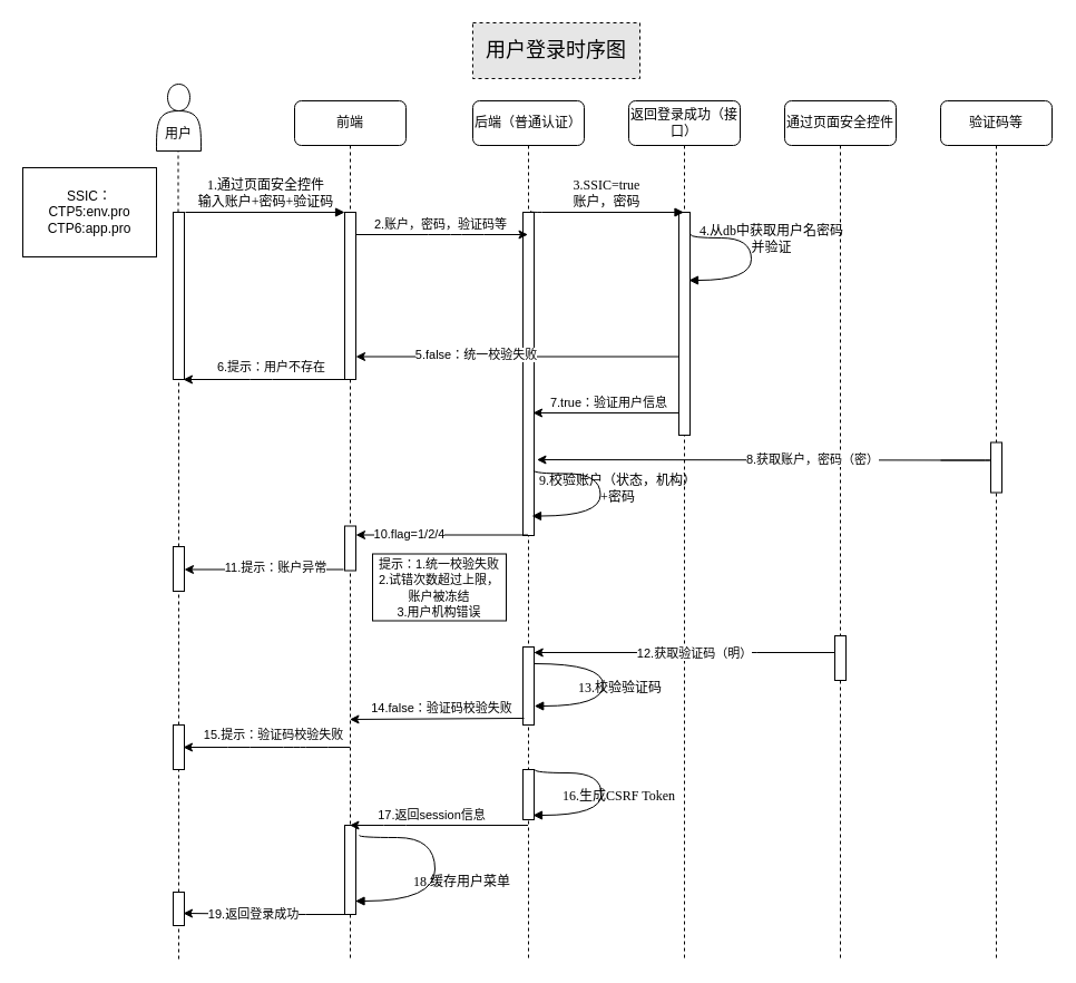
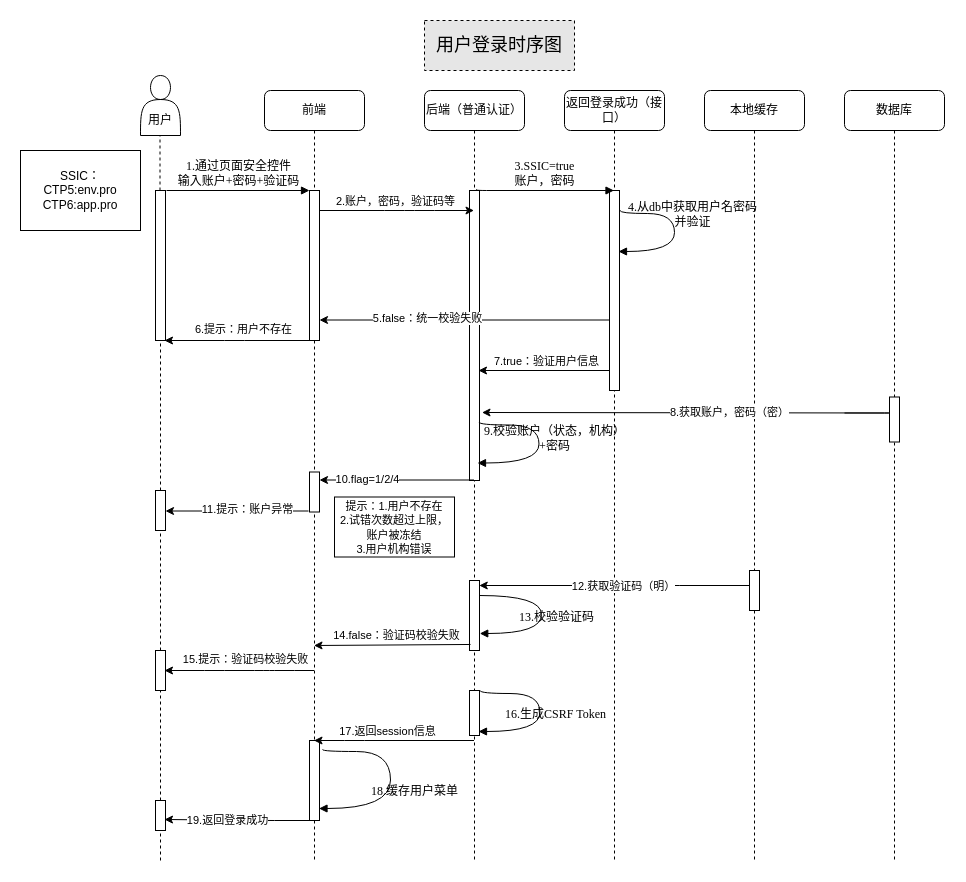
  <mxCell id="0" />
  <mxCell id="1" parent="0" />
  <mxCell id="2" value="前端" style="shape=umlLifeline;perimeter=lifelinePerimeter;whiteSpace=wrap;html=1;container=1;collapsible=0;recursiveResize=0;outlineConnect=0;rounded=1;shadow=0;comic=0;labelBackgroundColor=none;strokeWidth=1;fontFamily=Verdana;fontSize=12;align=center;" parent="1" vertex="1"><mxGeometry x="264" y="90" width="100" height="770" as="geometry" /></mxCell>
  <mxCell id="3" value="" style="html=1;points=[];perimeter=orthogonalPerimeter;rounded=0;shadow=0;comic=0;labelBackgroundColor=none;strokeWidth=1;fontFamily=Verdana;fontSize=12;align=center;" parent="2" vertex="1"><mxGeometry x="45" y="100" width="10" height="150" as="geometry" /></mxCell>
  <mxCell id="4" value="" style="html=1;points=[];perimeter=orthogonalPerimeter;rounded=0;shadow=0;comic=0;labelBackgroundColor=none;strokeWidth=1;fontFamily=Verdana;fontSize=12;align=center;" parent="2" vertex="1"><mxGeometry x="45" y="381.5" width="10" height="40" as="geometry" /></mxCell>
  <mxCell id="5" value="" style="html=1;points=[];perimeter=orthogonalPerimeter;rounded=0;shadow=0;comic=0;labelBackgroundColor=none;strokeWidth=1;fontFamily=Verdana;fontSize=12;align=center;" parent="2" vertex="1"><mxGeometry x="45" y="650" width="10" height="80" as="geometry" /></mxCell>
  <mxCell id="6" value="后端（普通认证）" style="shape=umlLifeline;perimeter=lifelinePerimeter;whiteSpace=wrap;html=1;container=1;collapsible=0;recursiveResize=0;outlineConnect=0;rounded=1;shadow=0;comic=0;labelBackgroundColor=none;strokeWidth=1;fontFamily=Verdana;fontSize=12;align=center;" parent="1" vertex="1"><mxGeometry x="424" y="90" width="100" height="770" as="geometry" /></mxCell>
  <mxCell id="7" value="" style="html=1;points=[];perimeter=orthogonalPerimeter;rounded=0;shadow=0;comic=0;labelBackgroundColor=none;strokeWidth=1;fontFamily=Verdana;fontSize=12;align=center;" parent="6" vertex="1"><mxGeometry x="45" y="100" width="10" height="290" as="geometry" /></mxCell>
  <mxCell id="8" value="" style="html=1;points=[];perimeter=orthogonalPerimeter;rounded=0;shadow=0;comic=0;labelBackgroundColor=none;strokeWidth=1;fontFamily=Verdana;fontSize=12;align=center;" parent="6" vertex="1"><mxGeometry x="45" y="600" width="10" height="45" as="geometry" /></mxCell>
  <mxCell id="9" value="" style="html=1;points=[];perimeter=orthogonalPerimeter;rounded=0;shadow=0;comic=0;labelBackgroundColor=none;strokeWidth=1;fontFamily=Verdana;fontSize=12;align=center;" parent="6" vertex="1"><mxGeometry x="45" y="490" width="10" height="70" as="geometry" /></mxCell>
  <mxCell id="10" value="返回登录成功（接口）" style="shape=umlLifeline;perimeter=lifelinePerimeter;whiteSpace=wrap;html=1;container=1;collapsible=0;recursiveResize=0;outlineConnect=0;rounded=1;shadow=0;comic=0;labelBackgroundColor=none;strokeWidth=1;fontFamily=Verdana;fontSize=12;align=center;" parent="1" vertex="1"><mxGeometry x="564" y="90" width="100" height="770" as="geometry" /></mxCell>
  <mxCell id="11" value="" style="html=1;points=[];perimeter=orthogonalPerimeter;rounded=0;shadow=0;comic=0;labelBackgroundColor=none;strokeWidth=1;fontFamily=Verdana;fontSize=12;align=center;" parent="10" vertex="1"><mxGeometry x="45" y="100" width="10" height="200" as="geometry" /></mxCell>
- <mxCell id="12" value="通过页面安全控件" style="shape=umlLifeline;perimeter=lifelinePerimeter;whiteSpace=wrap;html=1;container=1;collapsible=0;recursiveResize=0;outlineConnect=0;rounded=1;shadow=0;comic=0;labelBackgroundColor=none;strokeWidth=1;fontFamily=Verdana;fontSize=12;align=center;" parent="1" vertex="1"><mxGeometry x="704" y="90" width="100" height="770" as="geometry" /></mxCell>
+ <mxCell id="12" value="本地缓存" style="shape=umlLifeline;perimeter=lifelinePerimeter;whiteSpace=wrap;html=1;container=1;collapsible=0;recursiveResize=0;outlineConnect=0;rounded=1;shadow=0;comic=0;labelBackgroundColor=none;strokeWidth=1;fontFamily=Verdana;fontSize=12;align=center;" parent="1" vertex="1"><mxGeometry x="704" y="90" width="100" height="770" as="geometry" /></mxCell>
  <mxCell id="13" value="" style="html=1;points=[];perimeter=orthogonalPerimeter;rounded=0;shadow=0;comic=0;labelBackgroundColor=none;strokeWidth=1;fontFamily=Verdana;fontSize=12;align=center;" parent="12" vertex="1"><mxGeometry x="45" y="480" width="10" height="40" as="geometry" /></mxCell>
- <mxCell id="14" value="验证码等" style="shape=umlLifeline;perimeter=lifelinePerimeter;whiteSpace=wrap;html=1;container=1;collapsible=0;recursiveResize=0;outlineConnect=0;rounded=1;shadow=0;comic=0;labelBackgroundColor=none;strokeWidth=1;fontFamily=Verdana;fontSize=12;align=center;" parent="1" vertex="1"><mxGeometry x="844" y="90" width="100" height="770" as="geometry" /></mxCell>
+ <mxCell id="14" value="数据库" style="shape=umlLifeline;perimeter=lifelinePerimeter;whiteSpace=wrap;html=1;container=1;collapsible=0;recursiveResize=0;outlineConnect=0;rounded=1;shadow=0;comic=0;labelBackgroundColor=none;strokeWidth=1;fontFamily=Verdana;fontSize=12;align=center;" parent="1" vertex="1"><mxGeometry x="844" y="90" width="100" height="770" as="geometry" /></mxCell>
  <mxCell id="15" value="" style="html=1;points=[];perimeter=orthogonalPerimeter;rounded=0;shadow=0;comic=0;labelBackgroundColor=none;strokeWidth=1;fontFamily=Verdana;fontSize=12;align=center;" parent="14" vertex="1"><mxGeometry x="45" y="306.5" width="10" height="45" as="geometry" /></mxCell>
  <mxCell id="16" value="1.通过页面安全控件&lt;br&gt;输入账户+密码+验证码" style="html=1;verticalAlign=bottom;endArrow=block;entryX=0;entryY=0;labelBackgroundColor=none;fontFamily=Verdana;fontSize=12;edgeStyle=elbowEdgeStyle;elbow=vertical;exitX=1.1;exitY=0;exitDx=0;exitDy=0;exitPerimeter=0;" parent="1" source="26" target="3" edge="1"><mxGeometry relative="1" as="geometry"><mxPoint x="174" y="190" as="sourcePoint" /></mxGeometry></mxCell>
  <mxCell id="17" value="3.SSIC=true&lt;br&gt;账户，密码" style="html=1;verticalAlign=bottom;endArrow=block;labelBackgroundColor=none;fontFamily=Verdana;fontSize=12;edgeStyle=elbowEdgeStyle;elbow=vertical;exitX=0.7;exitY=-0.004;exitDx=0;exitDy=0;exitPerimeter=0;" parent="1" source="7" target="10" edge="1"><mxGeometry relative="1" as="geometry"><mxPoint x="484" y="190" as="sourcePoint" /><Array as="points"><mxPoint x="584" y="190" /></Array></mxGeometry></mxCell>
  <mxCell id="18" value="&lt;br&gt;&lt;br&gt;用户" style="shape=actor;whiteSpace=wrap;html=1;" parent="1" vertex="1"><mxGeometry x="140" y="75" width="40" height="60" as="geometry" /></mxCell>
  <mxCell id="19" value="" style="endArrow=none;dashed=1;html=1;" parent="1" source="26" edge="1"><mxGeometry width="50" height="50" relative="1" as="geometry"><mxPoint x="160" y="670" as="sourcePoint" /><mxPoint x="159.5" y="135" as="targetPoint" /></mxGeometry></mxCell>
  <mxCell id="20" value="" style="endArrow=classic;html=1;strokeColor=#000000;" parent="1" source="3" target="6" edge="1"><mxGeometry width="50" height="50" relative="1" as="geometry"><mxPoint x="324" y="210" as="sourcePoint" /><mxPoint x="374" y="190" as="targetPoint" /><Array as="points"><mxPoint x="394" y="210" /><mxPoint x="424" y="210" /></Array></mxGeometry></mxCell>
  <mxCell id="21" value="2.账户，密码，验证码等" style="edgeLabel;html=1;align=center;verticalAlign=middle;resizable=0;points=[];" parent="20" vertex="1" connectable="0"><mxGeometry x="-0.241" y="-1" relative="1" as="geometry"><mxPoint x="16" y="-11" as="offset" /></mxGeometry></mxCell>
  <mxCell id="22" value="" style="endArrow=classic;html=1;strokeColor=#000000;entryX=1;entryY=1.01;entryDx=0;entryDy=0;entryPerimeter=0;" parent="1" edge="1"><mxGeometry width="50" height="50" relative="1" as="geometry"><mxPoint x="609" y="319.5" as="sourcePoint" /><mxPoint x="319" y="319.5" as="targetPoint" /></mxGeometry></mxCell>
  <mxCell id="23" value="5.false：统一校验失败" style="edgeLabel;html=1;align=center;verticalAlign=middle;resizable=0;points=[];" parent="22" vertex="1" connectable="0"><mxGeometry x="0.261" y="-2" relative="1" as="geometry"><mxPoint as="offset" /></mxGeometry></mxCell>
  <mxCell id="24" value="" style="endArrow=classic;html=1;strokeColor=#000000;" parent="1" source="2" edge="1"><mxGeometry width="50" height="50" relative="1" as="geometry"><mxPoint x="254" y="370" as="sourcePoint" /><mxPoint x="164" y="340" as="targetPoint" /><Array as="points"><mxPoint x="234" y="340" /></Array></mxGeometry></mxCell>
  <mxCell id="25" value="6.提示：用户不存在" style="edgeLabel;html=1;align=center;verticalAlign=middle;resizable=0;points=[];" parent="24" vertex="1" connectable="0"><mxGeometry x="-0.05" y="2" relative="1" as="geometry"><mxPoint y="-14" as="offset" /></mxGeometry></mxCell>
  <mxCell id="26" value="" style="html=1;points=[];perimeter=orthogonalPerimeter;rounded=0;shadow=0;comic=0;labelBackgroundColor=none;strokeWidth=1;fontFamily=Verdana;fontSize=12;align=center;" parent="1" vertex="1"><mxGeometry x="155" y="190" width="10" height="150" as="geometry" /></mxCell>
  <mxCell id="27" value="" style="endArrow=none;dashed=1;html=1;" parent="1" source="57" target="26" edge="1"><mxGeometry width="50" height="50" relative="1" as="geometry"><mxPoint x="160" y="670" as="sourcePoint" /><mxPoint x="159.5" y="135" as="targetPoint" /></mxGeometry></mxCell>
  <mxCell id="28" value="" style="endArrow=classic;html=1;strokeColor=#000000;exitX=0.5;exitY=0.25;exitDx=0;exitDy=0;exitPerimeter=0;" parent="1" edge="1"><mxGeometry width="50" height="50" relative="1" as="geometry"><mxPoint x="748.75" y="585" as="sourcePoint" /><mxPoint x="478.75" y="585" as="targetPoint" /><Array as="points"><mxPoint x="668.75" y="585" /></Array></mxGeometry></mxCell>
  <mxCell id="29" value="12.获取验证码（明）" style="edgeLabel;html=1;align=center;verticalAlign=middle;resizable=0;points=[];" parent="28" vertex="1" connectable="0"><mxGeometry x="0.696" y="-1" relative="1" as="geometry"><mxPoint x="103" y="1" as="offset" /></mxGeometry></mxCell>
  <mxCell id="30" value="" style="endArrow=classic;html=1;strokeColor=#000000;" parent="1" edge="1"><mxGeometry width="50" height="50" relative="1" as="geometry"><mxPoint x="844" y="412.5" as="sourcePoint" /><mxPoint x="481.5" y="412" as="targetPoint" /><Array as="points"><mxPoint x="894" y="412.5" /></Array></mxGeometry></mxCell>
  <mxCell id="31" value="8.获取账户，密码（密）" style="edgeLabel;html=1;align=center;verticalAlign=middle;resizable=0;points=[];" parent="30" vertex="1" connectable="0"><mxGeometry x="0.482" y="1" relative="1" as="geometry"><mxPoint x="127.99" y="-1.65" as="offset" /></mxGeometry></mxCell>
  <mxCell id="32" value="13.校验验证码" style="html=1;verticalAlign=bottom;endArrow=block;labelBackgroundColor=none;fontFamily=Verdana;fontSize=12;elbow=vertical;edgeStyle=orthogonalEdgeStyle;curved=1;" parent="1" edge="1"><mxGeometry x="0.145" y="15" relative="1" as="geometry"><mxPoint x="479" y="595" as="sourcePoint" /><mxPoint x="479.25" y="633" as="targetPoint" /><Array as="points"><mxPoint x="541" y="595" /><mxPoint x="541" y="633" /></Array><mxPoint as="offset" /></mxGeometry></mxCell>
  <mxCell id="33" value="" style="endArrow=classic;html=1;strokeColor=#000000;exitX=0.1;exitY=0.914;exitDx=0;exitDy=0;exitPerimeter=0;" parent="1" edge="1" source="9"><mxGeometry width="50" height="50" relative="1" as="geometry"><mxPoint x="464" y="645" as="sourcePoint" /><mxPoint x="313.5" y="645" as="targetPoint" /></mxGeometry></mxCell>
  <mxCell id="34" value="14.false：验证码校验失败" style="edgeLabel;html=1;align=center;verticalAlign=middle;resizable=0;points=[];" parent="33" vertex="1" connectable="0"><mxGeometry x="0.603" y="-1" relative="1" as="geometry"><mxPoint x="51" y="-9" as="offset" /></mxGeometry></mxCell>
  <mxCell id="35" value="" style="html=1;points=[];perimeter=orthogonalPerimeter;rounded=0;shadow=0;comic=0;labelBackgroundColor=none;strokeWidth=1;fontFamily=Verdana;fontSize=12;align=center;" parent="1" vertex="1"><mxGeometry x="155" y="650" width="10" height="40" as="geometry" /></mxCell>
  <mxCell id="36" value="" style="endArrow=none;dashed=1;html=1;" parent="1" source="49" target="35" edge="1"><mxGeometry width="50" height="50" relative="1" as="geometry"><mxPoint x="160" y="750" as="sourcePoint" /><mxPoint x="160" y="340" as="targetPoint" /></mxGeometry></mxCell>
  <mxCell id="37" value="" style="endArrow=classic;html=1;strokeColor=#000000;" parent="1" edge="1"><mxGeometry width="50" height="50" relative="1" as="geometry"><mxPoint x="313.5" y="670" as="sourcePoint" /><mxPoint x="164" y="670" as="targetPoint" /><Array as="points"><mxPoint x="284" y="670" /><mxPoint x="264" y="670" /><mxPoint x="214" y="670" /></Array></mxGeometry></mxCell>
  <mxCell id="38" value="15.提示：验证码校验失败" style="edgeLabel;html=1;align=center;verticalAlign=middle;resizable=0;points=[];" parent="37" vertex="1" connectable="0"><mxGeometry x="0.301" y="1" relative="1" as="geometry"><mxPoint x="27.5" y="-13" as="offset" /></mxGeometry></mxCell>
  <mxCell id="39" value="9.校验账户（状态，机构）&lt;br&gt;+密码" style="html=1;verticalAlign=bottom;endArrow=block;labelBackgroundColor=none;fontFamily=Verdana;fontSize=12;elbow=vertical;edgeStyle=orthogonalEdgeStyle;curved=1;exitX=1;exitY=0.685;exitDx=0;exitDy=0;exitPerimeter=0;" parent="1" edge="1"><mxGeometry x="0.145" y="15" relative="1" as="geometry"><mxPoint x="478.5" y="421.5" as="sourcePoint" /><mxPoint x="477" y="462.5" as="targetPoint" /><Array as="points"><mxPoint x="478.5" y="424.5" /><mxPoint x="538.5" y="424.5" /><mxPoint x="538.5" y="462.5" /></Array><mxPoint as="offset" /></mxGeometry></mxCell>
  <mxCell id="40" value="" style="endArrow=classic;html=1;strokeColor=#000000;" parent="1" edge="1"><mxGeometry width="50" height="50" relative="1" as="geometry"><mxPoint x="473.5" y="479.5" as="sourcePoint" /><mxPoint x="319" y="479.5" as="targetPoint" /></mxGeometry></mxCell>
  <mxCell id="41" value="10.flag=1/2/4" style="edgeLabel;html=1;align=center;verticalAlign=middle;resizable=0;points=[];" parent="40" vertex="1" connectable="0"><mxGeometry x="0.379" y="-1" relative="1" as="geometry"><mxPoint as="offset" /></mxGeometry></mxCell>
  <mxCell id="42" value="" style="endArrow=classic;html=1;strokeColor=#000000;exitX=-0.1;exitY=0.975;exitDx=0;exitDy=0;exitPerimeter=0;" parent="1" source="4" target="57" edge="1"><mxGeometry width="50" height="50" relative="1" as="geometry"><mxPoint x="544" y="411.5" as="sourcePoint" /><mxPoint x="594" y="361.5" as="targetPoint" /></mxGeometry></mxCell>
  <mxCell id="43" value="11.提示：账户异常" style="edgeLabel;html=1;align=center;verticalAlign=middle;resizable=0;points=[];" parent="42" vertex="1" connectable="0"><mxGeometry x="-0.132" y="-2" relative="1" as="geometry"><mxPoint as="offset" /></mxGeometry></mxCell>
- <mxCell id="44" value="&lt;span style=&quot;font-size: 11px ; background-color: rgb(255 , 255 , 255)&quot;&gt;提示：1.统一校验失败&lt;/span&gt;&lt;br style=&quot;font-size: 11px&quot;&gt;&lt;span style=&quot;font-size: 11px ; background-color: rgb(255 , 255 , 255)&quot;&gt;2.试错次数超过上限，账户被冻结&lt;br&gt;&lt;/span&gt;&lt;span style=&quot;font-size: 11px ; background-color: rgb(255 , 255 , 255)&quot;&gt;3.用户机构错误&lt;/span&gt;" style="whiteSpace=wrap;html=1;" parent="1" vertex="1"><mxGeometry x="334" y="496.5" width="120" height="60" as="geometry" /></mxCell>
+ <mxCell id="44" value="&lt;span style=&quot;font-size: 11px ; background-color: rgb(255 , 255 , 255)&quot;&gt;提示：1.用户不存在&lt;/span&gt;&lt;br style=&quot;font-size: 11px&quot;&gt;&lt;span style=&quot;font-size: 11px ; background-color: rgb(255 , 255 , 255)&quot;&gt;2.试错次数超过上限，账户被冻结&lt;br&gt;&lt;/span&gt;&lt;span style=&quot;font-size: 11px ; background-color: rgb(255 , 255 , 255)&quot;&gt;3.用户机构错误&lt;/span&gt;" style="whiteSpace=wrap;html=1;" parent="1" vertex="1"><mxGeometry x="334" y="496.5" width="120" height="60" as="geometry" /></mxCell>
  <mxCell id="45" value="16.生成CSRF Token" style="html=1;verticalAlign=bottom;endArrow=block;labelBackgroundColor=none;fontFamily=Verdana;fontSize=12;elbow=vertical;edgeStyle=orthogonalEdgeStyle;curved=1;exitX=1;exitY=0.685;exitDx=0;exitDy=0;exitPerimeter=0;" parent="1" edge="1"><mxGeometry x="0.145" y="15" relative="1" as="geometry"><mxPoint x="479.5" y="690" as="sourcePoint" /><mxPoint x="478" y="731" as="targetPoint" /><Array as="points"><mxPoint x="479.5" y="693" /><mxPoint x="539.5" y="693" /><mxPoint x="539.5" y="731" /></Array><mxPoint as="offset" /></mxGeometry></mxCell>
  <mxCell id="46" value="" style="endArrow=classic;html=1;strokeColor=#000000;" parent="1" edge="1"><mxGeometry width="50" height="50" relative="1" as="geometry"><mxPoint x="473.5" y="740" as="sourcePoint" /><mxPoint x="313.5" y="740" as="targetPoint" /><Array as="points"><mxPoint x="354" y="740" /></Array></mxGeometry></mxCell>
  <mxCell id="47" value="17.返回session信息" style="edgeLabel;html=1;align=center;verticalAlign=middle;resizable=0;points=[];" parent="46" vertex="1" connectable="0"><mxGeometry x="0.094" y="1" relative="1" as="geometry"><mxPoint x="1" y="-11" as="offset" /></mxGeometry></mxCell>
  <mxCell id="48" value="18.缓存用户菜单" style="html=1;verticalAlign=bottom;endArrow=block;labelBackgroundColor=none;fontFamily=Verdana;fontSize=12;elbow=vertical;edgeStyle=orthogonalEdgeStyle;curved=1;exitX=1.3;exitY=0.113;exitDx=0;exitDy=0;exitPerimeter=0;" parent="1" source="5" edge="1"><mxGeometry x="0.199" y="24" relative="1" as="geometry"><mxPoint x="330" y="751" as="sourcePoint" /><mxPoint x="318.5" y="808" as="targetPoint" /><Array as="points"><mxPoint x="322" y="751" /><mxPoint x="390" y="751" /><mxPoint x="390" y="808" /></Array><mxPoint as="offset" /></mxGeometry></mxCell>
  <mxCell id="49" value="" style="html=1;points=[];perimeter=orthogonalPerimeter;rounded=0;shadow=0;comic=0;labelBackgroundColor=none;strokeWidth=1;fontFamily=Verdana;fontSize=12;align=center;" parent="1" vertex="1"><mxGeometry x="155" y="800" width="10" height="30" as="geometry" /></mxCell>
  <mxCell id="50" value="" style="endArrow=none;dashed=1;html=1;" parent="1" target="49" edge="1"><mxGeometry width="50" height="50" relative="1" as="geometry"><mxPoint x="160" y="860" as="sourcePoint" /><mxPoint x="160" y="430" as="targetPoint" /></mxGeometry></mxCell>
  <mxCell id="51" value="" style="endArrow=classic;html=1;strokeColor=#000000;entryX=0.9;entryY=0.633;entryDx=0;entryDy=0;entryPerimeter=0;" parent="1" target="49" edge="1"><mxGeometry width="50" height="50" relative="1" as="geometry"><mxPoint x="313.5" y="820" as="sourcePoint" /><mxPoint x="174" y="820" as="targetPoint" /><Array as="points"><mxPoint x="264" y="820" /></Array></mxGeometry></mxCell>
  <mxCell id="52" value="19.返回登录成功" style="edgeLabel;html=1;align=center;verticalAlign=middle;resizable=0;points=[];" parent="51" vertex="1" connectable="0"><mxGeometry x="0.67" y="-2" relative="1" as="geometry"><mxPoint x="37.5" y="2" as="offset" /></mxGeometry></mxCell>
  <mxCell id="53" value="4.从db中获取用户名密码&lt;br&gt;并验证" style="html=1;verticalAlign=bottom;endArrow=block;labelBackgroundColor=none;fontFamily=Verdana;fontSize=12;elbow=vertical;edgeStyle=orthogonalEdgeStyle;curved=1;exitX=1;exitY=0.685;exitDx=0;exitDy=0;exitPerimeter=0;" parent="1" edge="1"><mxGeometry x="-0.015" y="18" relative="1" as="geometry"><mxPoint x="619.5" y="210" as="sourcePoint" /><mxPoint x="618" y="251" as="targetPoint" /><Array as="points"><mxPoint x="620" y="213" /><mxPoint x="674" y="213" /><mxPoint x="674" y="251" /></Array><mxPoint as="offset" /></mxGeometry></mxCell>
  <mxCell id="54" value="" style="endArrow=classic;html=1;strokeColor=#000000;exitX=0;exitY=0.9;exitDx=0;exitDy=0;exitPerimeter=0;" parent="1" source="11" edge="1"><mxGeometry width="50" height="50" relative="1" as="geometry"><mxPoint x="604" y="370" as="sourcePoint" /><mxPoint x="478" y="370" as="targetPoint" /></mxGeometry></mxCell>
  <mxCell id="55" value="7.true：验证用户信息" style="edgeLabel;html=1;align=center;verticalAlign=middle;resizable=0;points=[];" parent="54" vertex="1" connectable="0"><mxGeometry x="0.379" y="-1" relative="1" as="geometry"><mxPoint x="26" y="-9" as="offset" /></mxGeometry></mxCell>
  <mxCell id="56" value="SSIC：&lt;br&gt;CTP5:env.pro&lt;br&gt;CTP6:app.pro" style="whiteSpace=wrap;html=1;" parent="1" vertex="1"><mxGeometry x="20" y="150" width="120" height="80" as="geometry" /></mxCell>
  <mxCell id="57" value="" style="html=1;points=[];perimeter=orthogonalPerimeter;rounded=0;shadow=0;comic=0;labelBackgroundColor=none;strokeWidth=1;fontFamily=Verdana;fontSize=12;align=center;" parent="1" vertex="1"><mxGeometry x="155" y="490" width="10" height="40" as="geometry" /></mxCell>
  <mxCell id="58" value="" style="endArrow=none;dashed=1;html=1;" parent="1" source="35" target="57" edge="1"><mxGeometry width="50" height="50" relative="1" as="geometry"><mxPoint x="160" y="650" as="sourcePoint" /><mxPoint x="160" y="340" as="targetPoint" /></mxGeometry></mxCell>
  <mxCell id="59" value="&lt;font style=&quot;font-size: 18px&quot;&gt;用户登录时序图&lt;/font&gt;" style="whiteSpace=wrap;html=1;fillColor=#E6E6E6;dashed=1;" vertex="1" parent="1"><mxGeometry x="424" y="20" width="150" height="50" as="geometry" /></mxCell>
